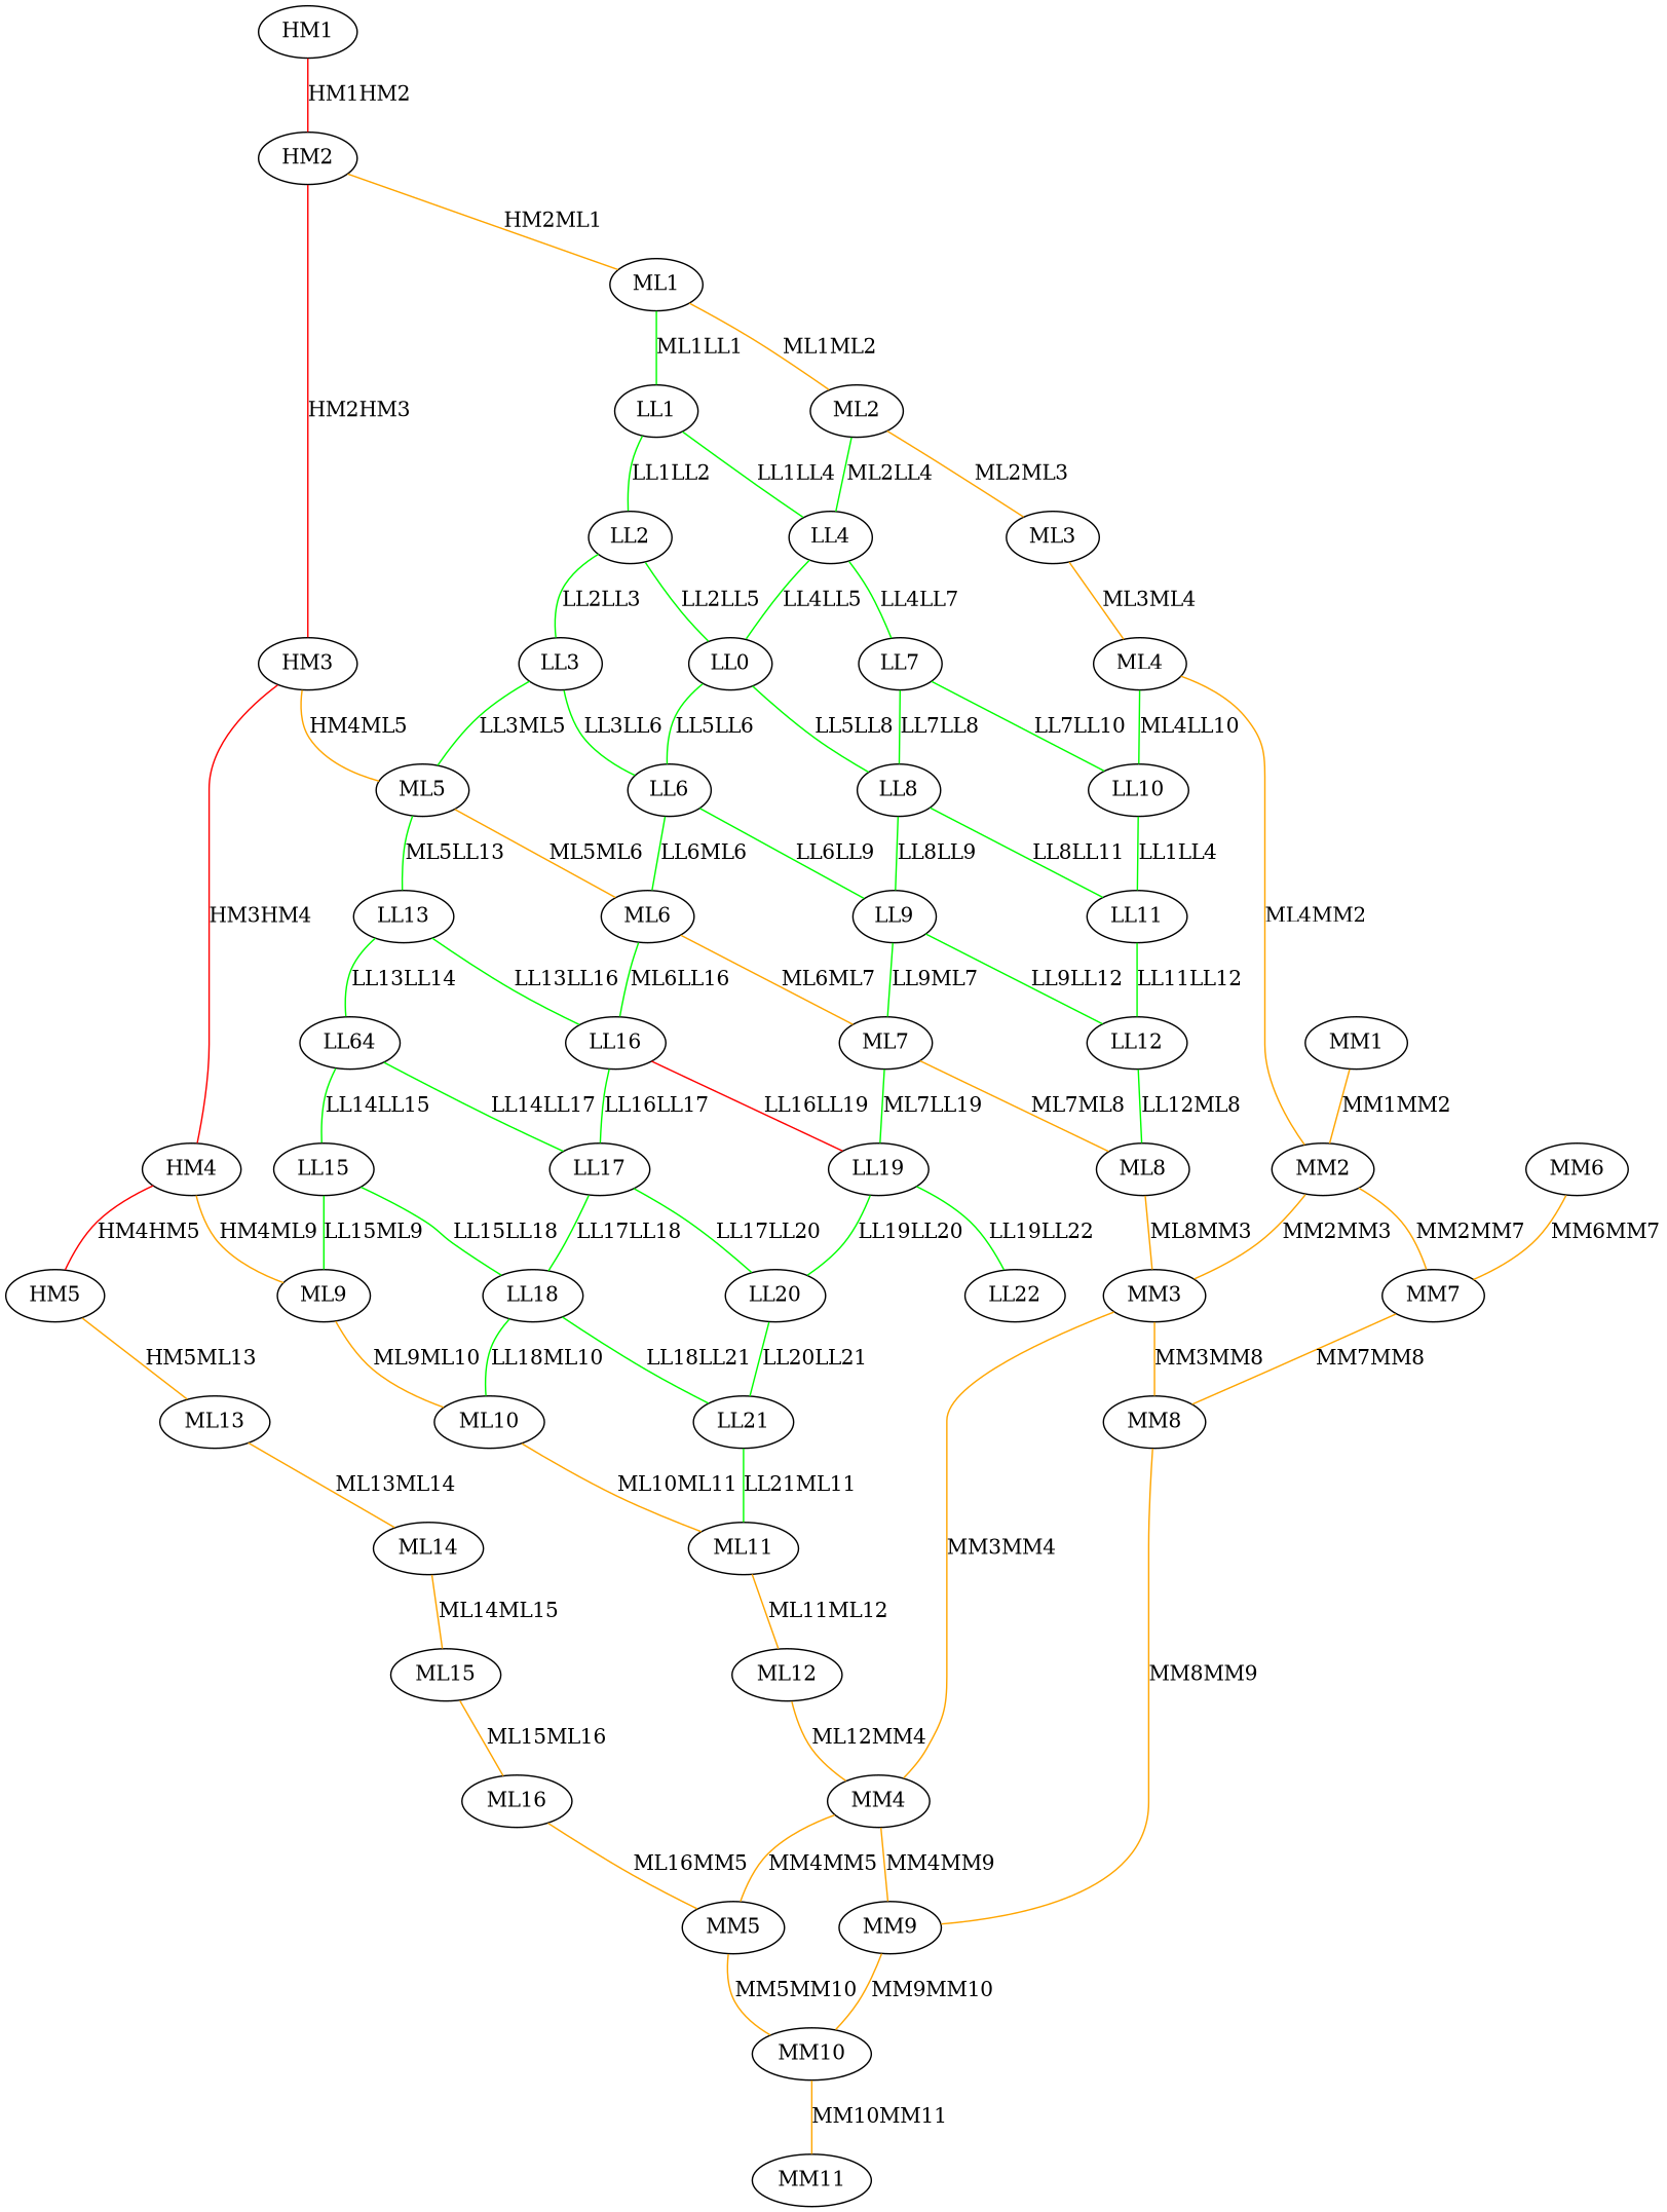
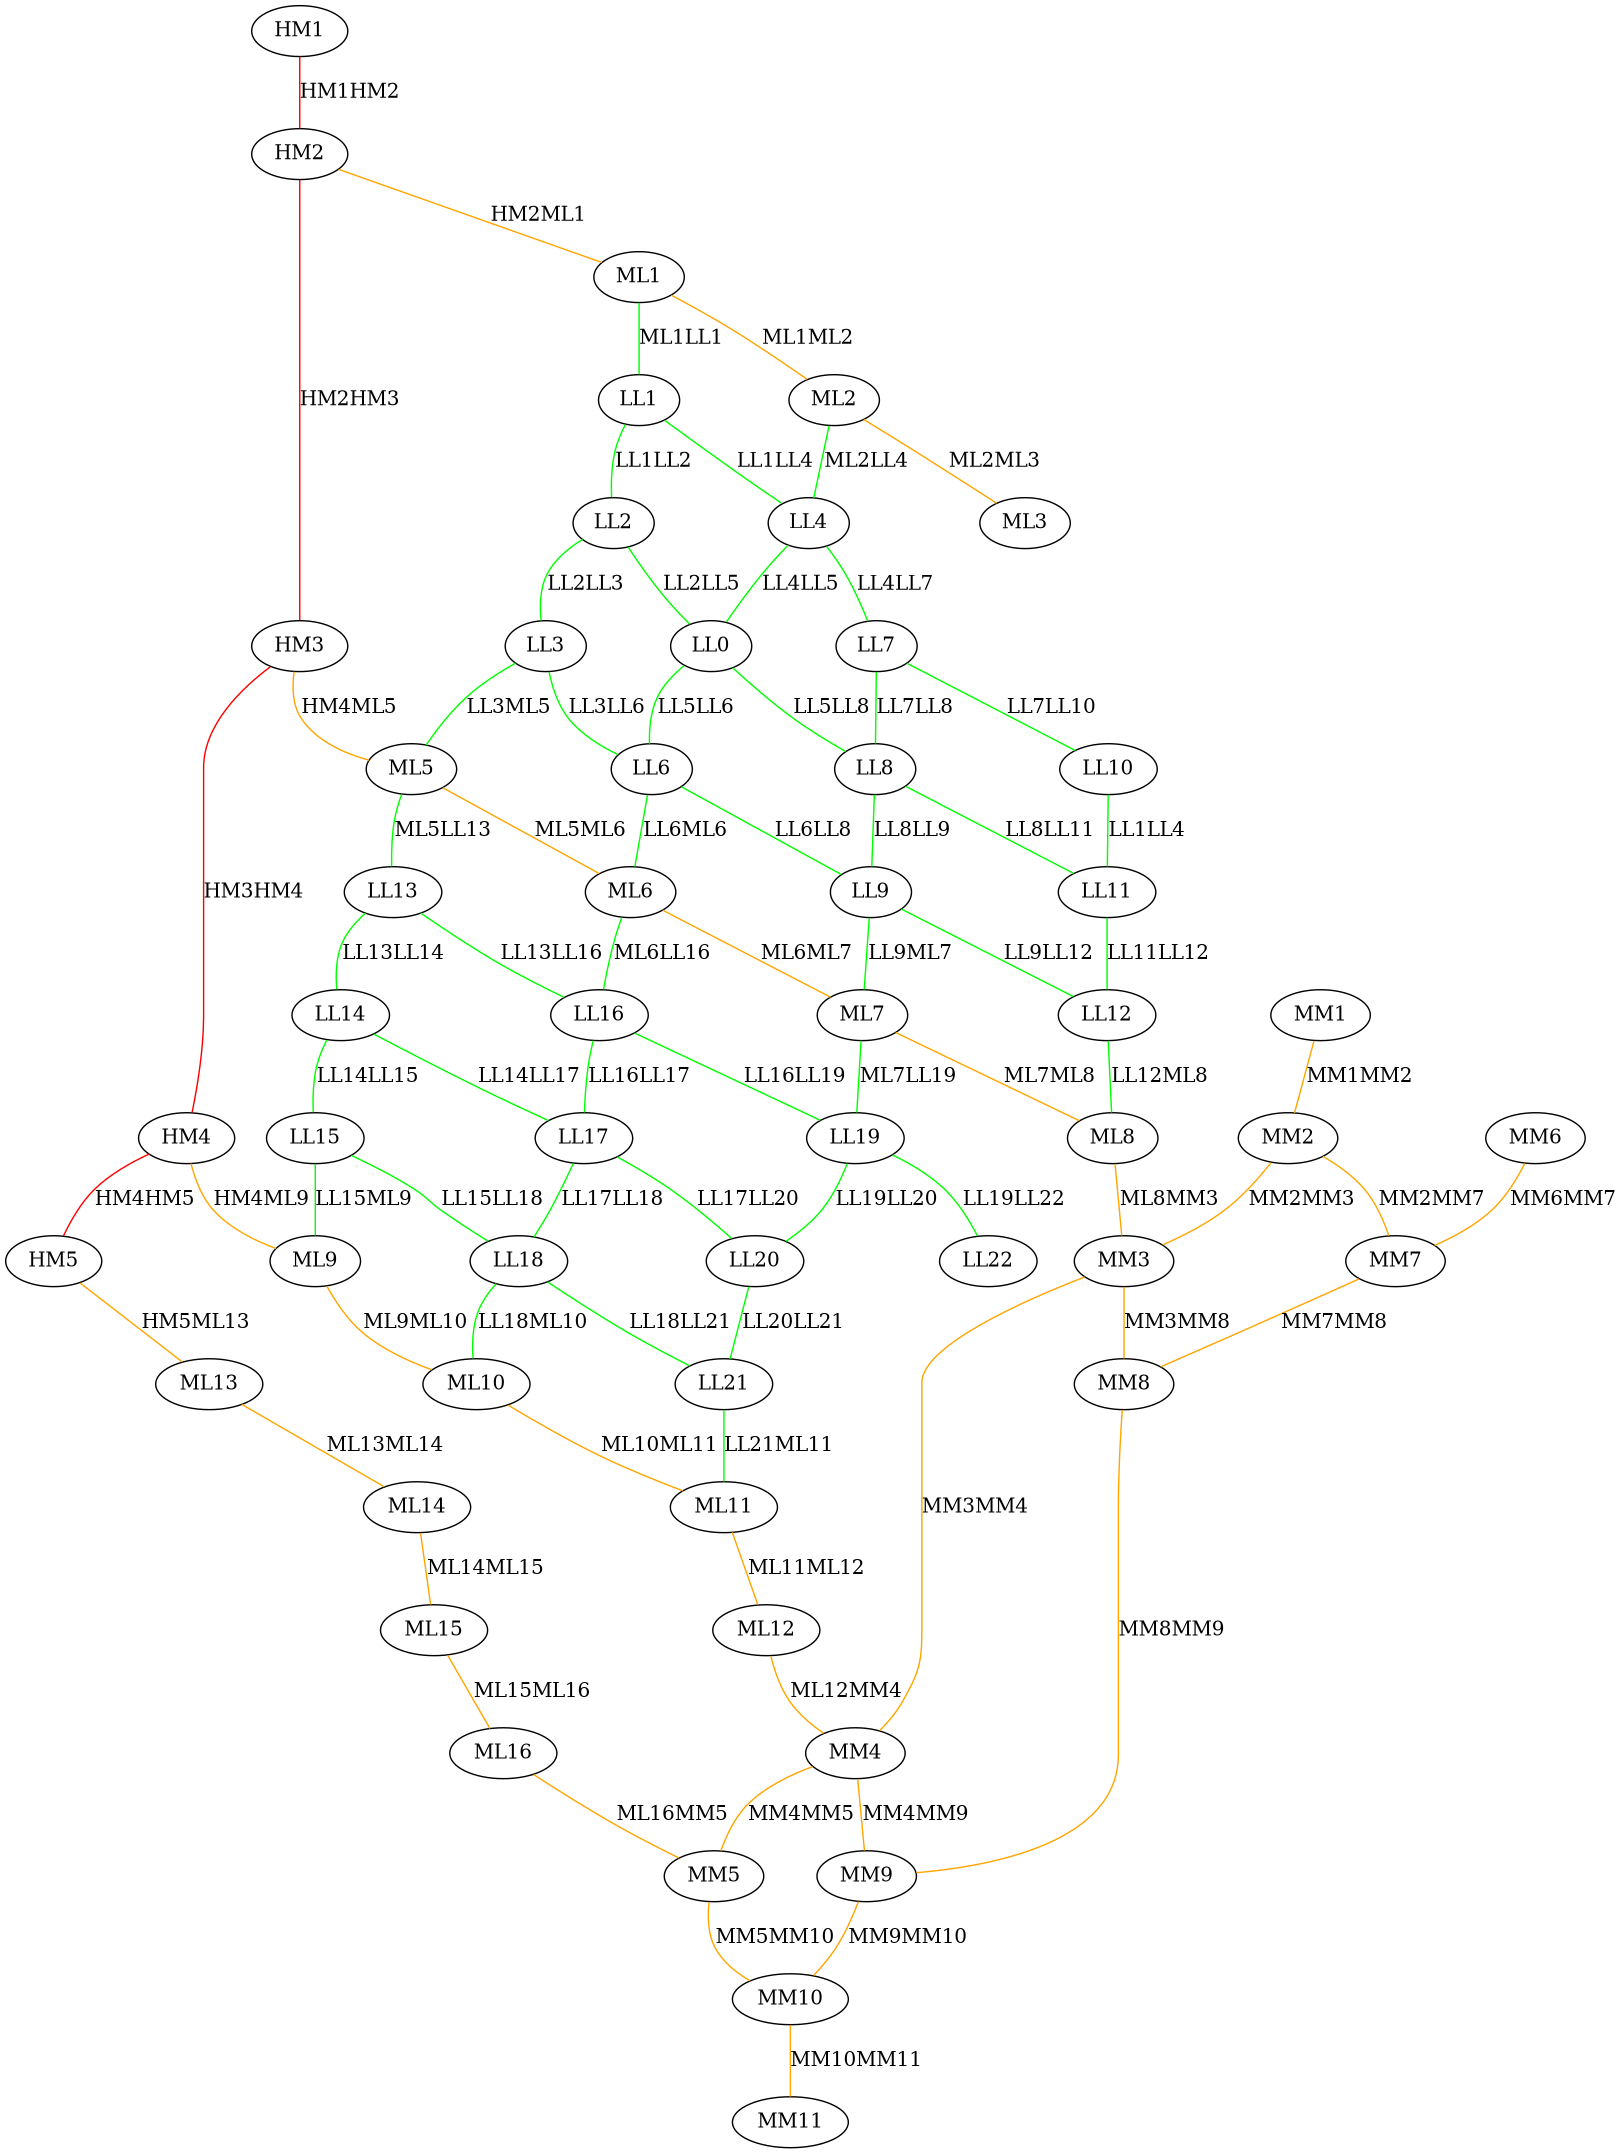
  graph {
    edge [color=green weight=30]
    HM1
    HM2
    HM3
    ML1
    HM4
    ML5
    ML2
    LL1
    HM5
    ML9
    ML6
    LL13
    ML13
    ML10
    ML14
    MM1
    MM2
    MM3
    MM7
    MM4
    MM8
    MM5
    MM9
    MM10
    MM11
    MM6
    ML3
    LL4
    LL2
-   ML4
    LL7
    n32 [label=LL0]
    LL10
    LL8
    LL11
    ML7
    LL16
-   LL14 [label=LL64]
+   LL14
    ML8
    LL19
    LL17
    LL20
    LL22
    ML11
    ML12
    ML15
    ML16
    LL3
    LL6
    LL9
    LL12
    LL15
    LL18
    LL21
    HM1 -- HM2 [color=red label=HM1HM2 weight=70]
    HM2 -- HM3 [color=red label=HM2HM3 weight=70]
    HM2 -- ML1 [color=orange label=HM2ML1 weight=50]
    HM3 -- HM4 [color=red label=HM3HM4 weight=70]
    HM3 -- ML5 [color=orange label=HM4ML5 weight=50]
    ML1 -- ML2 [color=orange label=ML1ML2 weight=50]
    ML1 -- LL1 [label=ML1LL1]
    HM4 -- HM5 [color=red label=HM4HM5 weight=70]
    HM4 -- ML9 [color=orange label=HM4ML9 weight=50]
    ML5 -- ML6 [color=orange label=ML5ML6 weight=50]
    ML5 -- LL13 [label=ML5LL13]
    ML2 -- ML3 [color=orange label=ML2ML3 weight=50]
    ML2 -- LL4 [label=ML2LL4]
    LL1 -- LL4 [label=LL1LL4]
    LL1 -- LL2 [label=LL1LL2]
    HM5 -- ML13 [color=orange label=HM5ML13 weight=50]
    ML9 -- ML10 [color=orange label=ML9ML10 weight=50]
    ML6 -- ML7 [color=orange label=ML6ML7 weight=50]
    ML6 -- LL16 [label=ML6LL16]
    LL13 -- LL16 [label=LL13LL16]
    LL13 -- LL14 [label=LL13LL14]
    ML13 -- ML14 [color=orange label=ML13ML14 weight=50]
    ML10 -- ML11 [color=orange label=ML10ML11 weight=50]
    ML14 -- ML15 [color=orange label=ML14ML15 weight=50]
    MM1 -- MM2 [color=orange label=MM1MM2 weight=50]
    MM2 -- MM3 [color=orange label=MM2MM3 weight=50]
    MM2 -- MM7 [color=orange label=MM2MM7 weight=50]
    MM3 -- MM4 [color=orange label=MM3MM4 weight=50]
    MM3 -- MM8 [color=orange label=MM3MM8 weight=50]
    MM7 -- MM8 [color=orange label=MM7MM8 weight=50]
    MM4 -- MM5 [color=orange label=MM4MM5 weight=50]
    MM4 -- MM9 [color=orange label=MM4MM9 weight=50]
    MM8 -- MM9 [color=orange label=MM8MM9 weight=50]
    MM5 -- MM10 [color=orange label=MM5MM10 weight=50]
    MM9 -- MM10 [color=orange label=MM9MM10 weight=50]
    MM10 -- MM11 [color=orange label=MM10MM11 weight=50]
    MM6 -- MM7 [color=orange label=MM6MM7 weight=50]
-   ML3 -- ML4 [color=orange label=ML3ML4 weight=50]
    LL4 -- LL7 [label=LL4LL7]
    LL4 -- n32 [label=LL4LL5]
    LL2 -- n32 [label=LL2LL5]
    LL2 -- LL3 [label=LL2LL3]
-   ML4 -- MM2 [color=orange label=ML4MM2 weight=50]
-   ML4 -- LL10 [label=ML4LL10]
    LL7 -- LL10 [label=LL7LL10]
    LL7 -- LL8 [label=LL7LL8]
    n32 -- LL8 [label=LL5LL8]
    n32 -- LL6 [label=LL5LL6]
    LL10 -- LL11 [label=LL1LL4]
    LL8 -- LL11 [label=LL8LL11]
    LL8 -- LL9 [label=LL8LL9]
    LL11 -- LL12 [label=LL11LL12]
    ML7 -- ML8 [color=orange label=ML7ML8 weight=50]
    ML7 -- LL19 [label=ML7LL19]
-   LL16 -- LL19 [color=red label=LL16LL19]
+   LL16 -- LL19 [label=LL16LL19]
    LL16 -- LL17 [label=LL16LL17]
    LL14 -- LL17 [label=LL14LL17]
    LL14 -- LL15 [label=LL14LL15]
    ML8 -- MM3 [color=orange label=ML8MM3 weight=50]
    LL19 -- LL20 [label=LL19LL20]
    LL19 -- LL22 [label=LL19LL22]
    LL17 -- LL20 [label=LL17LL20]
    LL17 -- LL18 [label=LL17LL18]
    LL20 -- LL21 [label=LL20LL21]
    ML11 -- ML12 [color=orange label=ML11ML12 weight=50]
    ML12 -- MM4 [color=orange label=ML12MM4 weight=50]
    ML15 -- ML16 [color=orange label=ML15ML16 weight=50]
    ML16 -- MM5 [color=orange label=ML16MM5 weight=50]
    LL3 -- ML5 [label=LL3ML5]
    LL3 -- LL6 [label=LL3LL6]
    LL6 -- ML6 [label=LL6ML6]
-   LL6 -- LL9 [label=LL6LL9]
+   LL6 -- LL9 [label=LL6LL8]
    LL9 -- ML7 [label=LL9ML7]
    LL9 -- LL12 [label=LL9LL12]
    LL12 -- ML8 [label=LL12ML8]
    LL15 -- ML9 [label=LL15ML9]
    LL15 -- LL18 [label=LL15LL18]
    LL18 -- ML10 [label=LL18ML10]
    LL18 -- LL21 [label=LL18LL21]
    LL21 -- ML11 [label=LL21ML11]
  }
